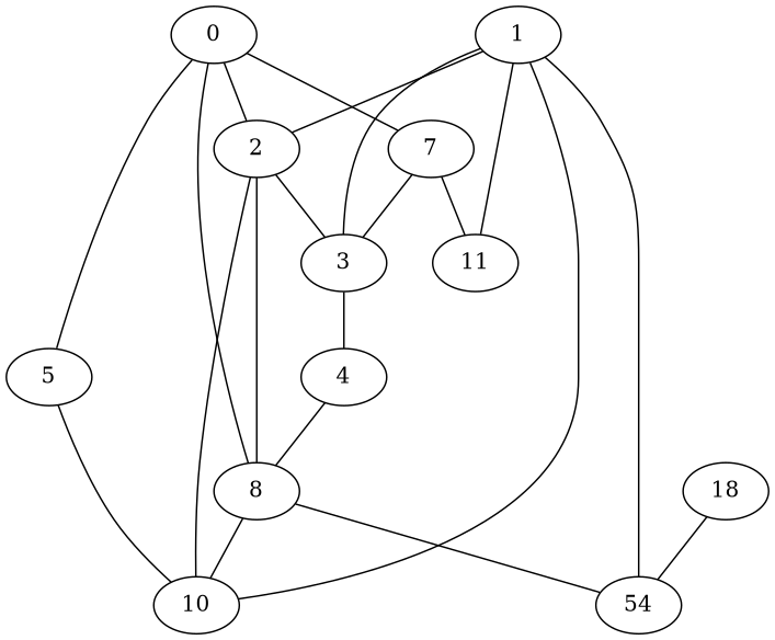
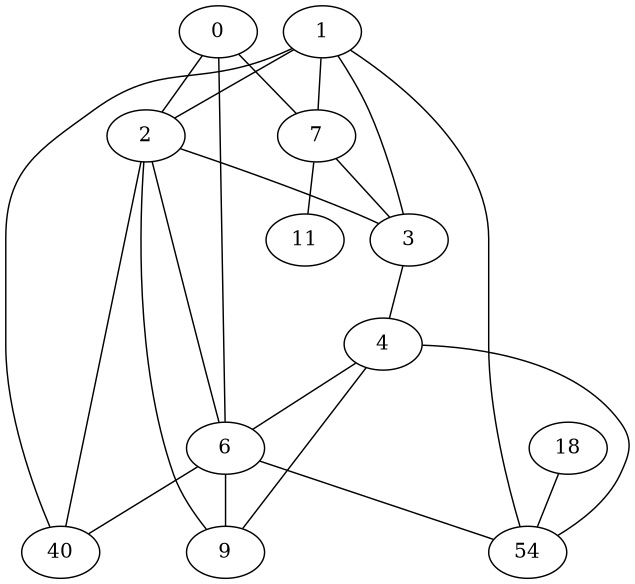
  graph {
    0
    2
-   6 [label=8]
+   6
    7
-   5
    1
    3
-   10
+   10 [label=40]
    n9 [label=54]
+   9
    4
    11
    n13 [label=18]
    0 -- 2
    0 -- 6
    0 -- 7
-   0 -- 5
    2 -- 6
    2 -- 3
    2 -- 10
+   2 -- 9
    6 -- 10
    6 -- n9
+   6 -- 9
    7 -- 3
    7 -- 11
-   5 -- 10
    1 -- 2
-   1 -- 11
+   1 -- 7
    1 -- 3
    1 -- 10
    1 -- n9
    3 -- 4
    4 -- 6
+   4 -- n9
+   4 -- 9
    n13 -- n9
  }
